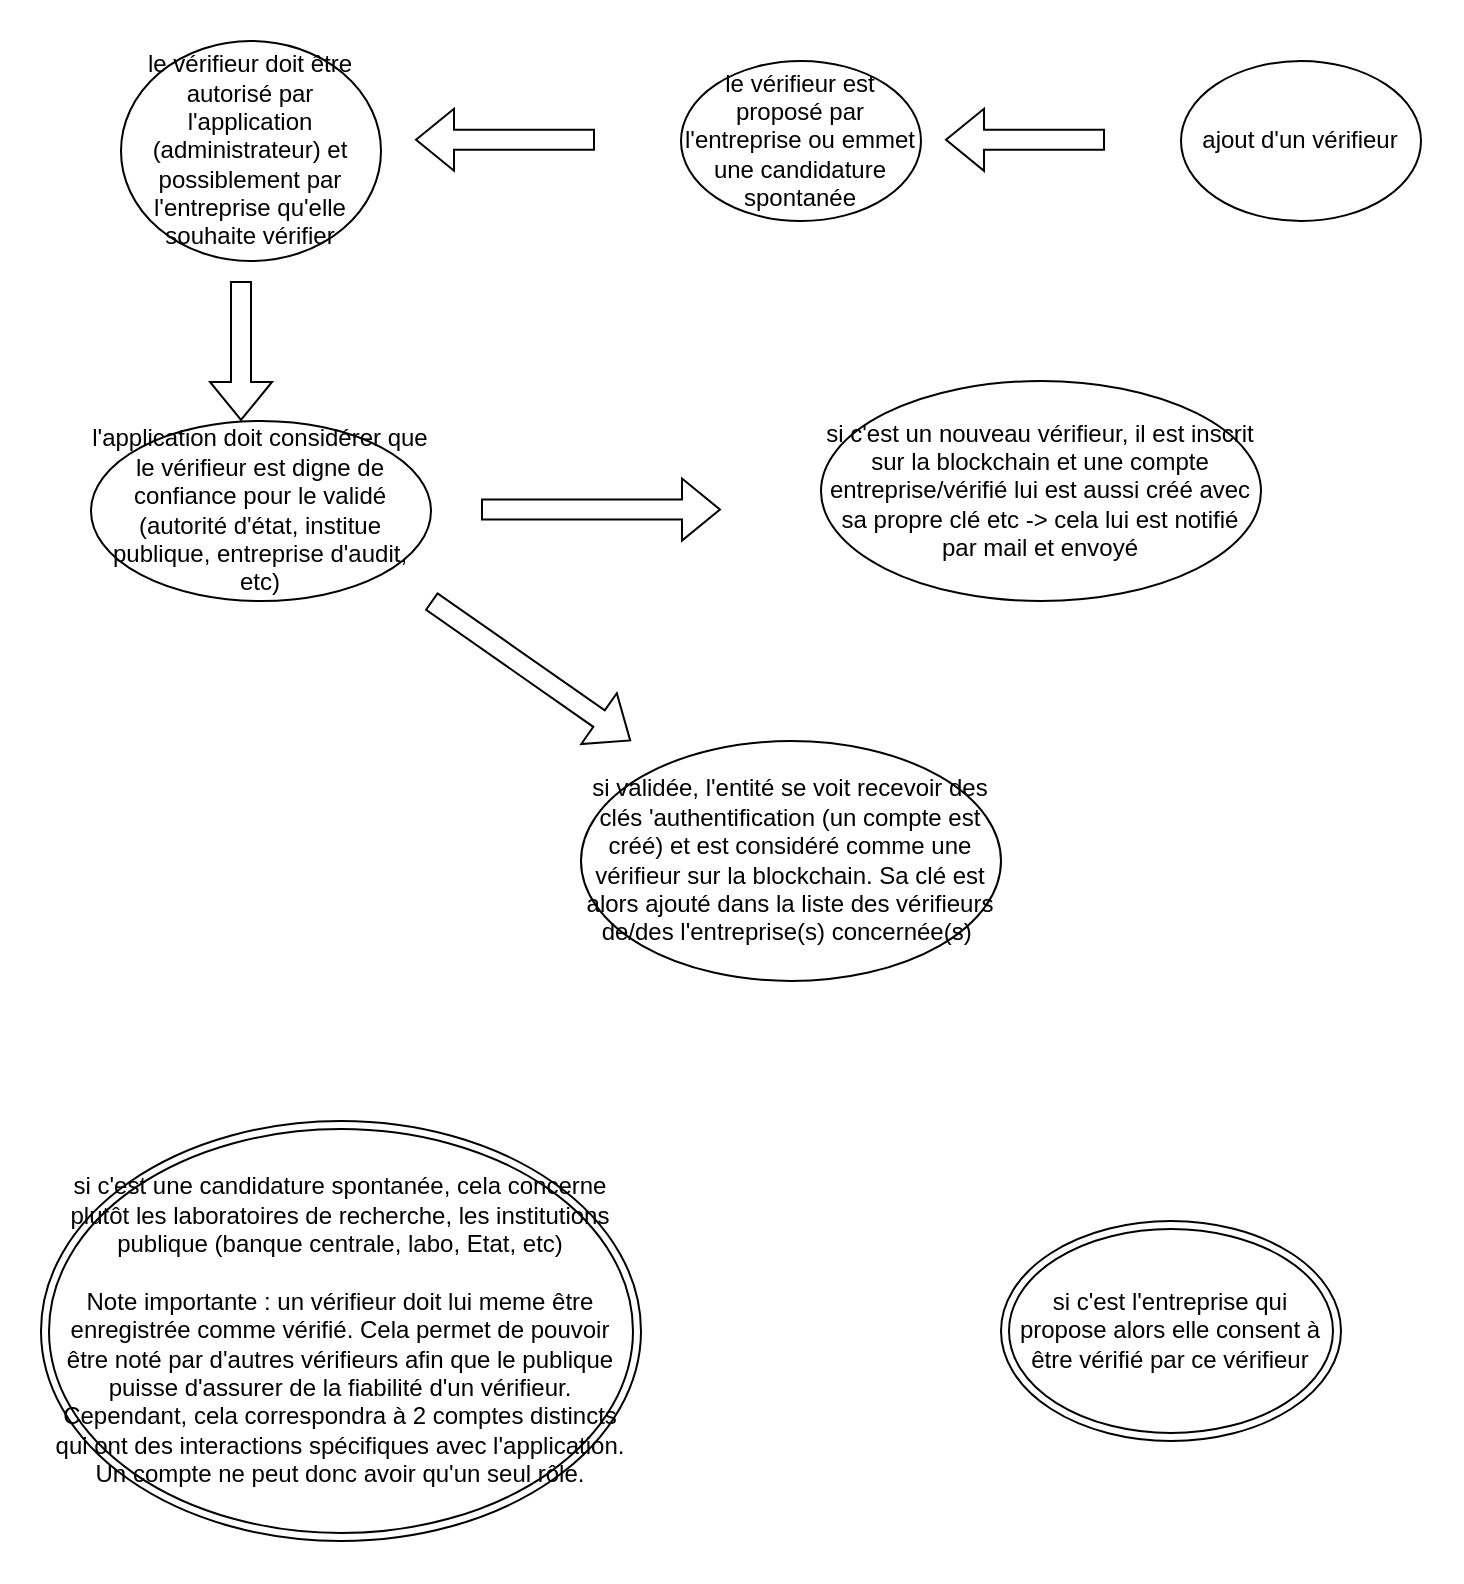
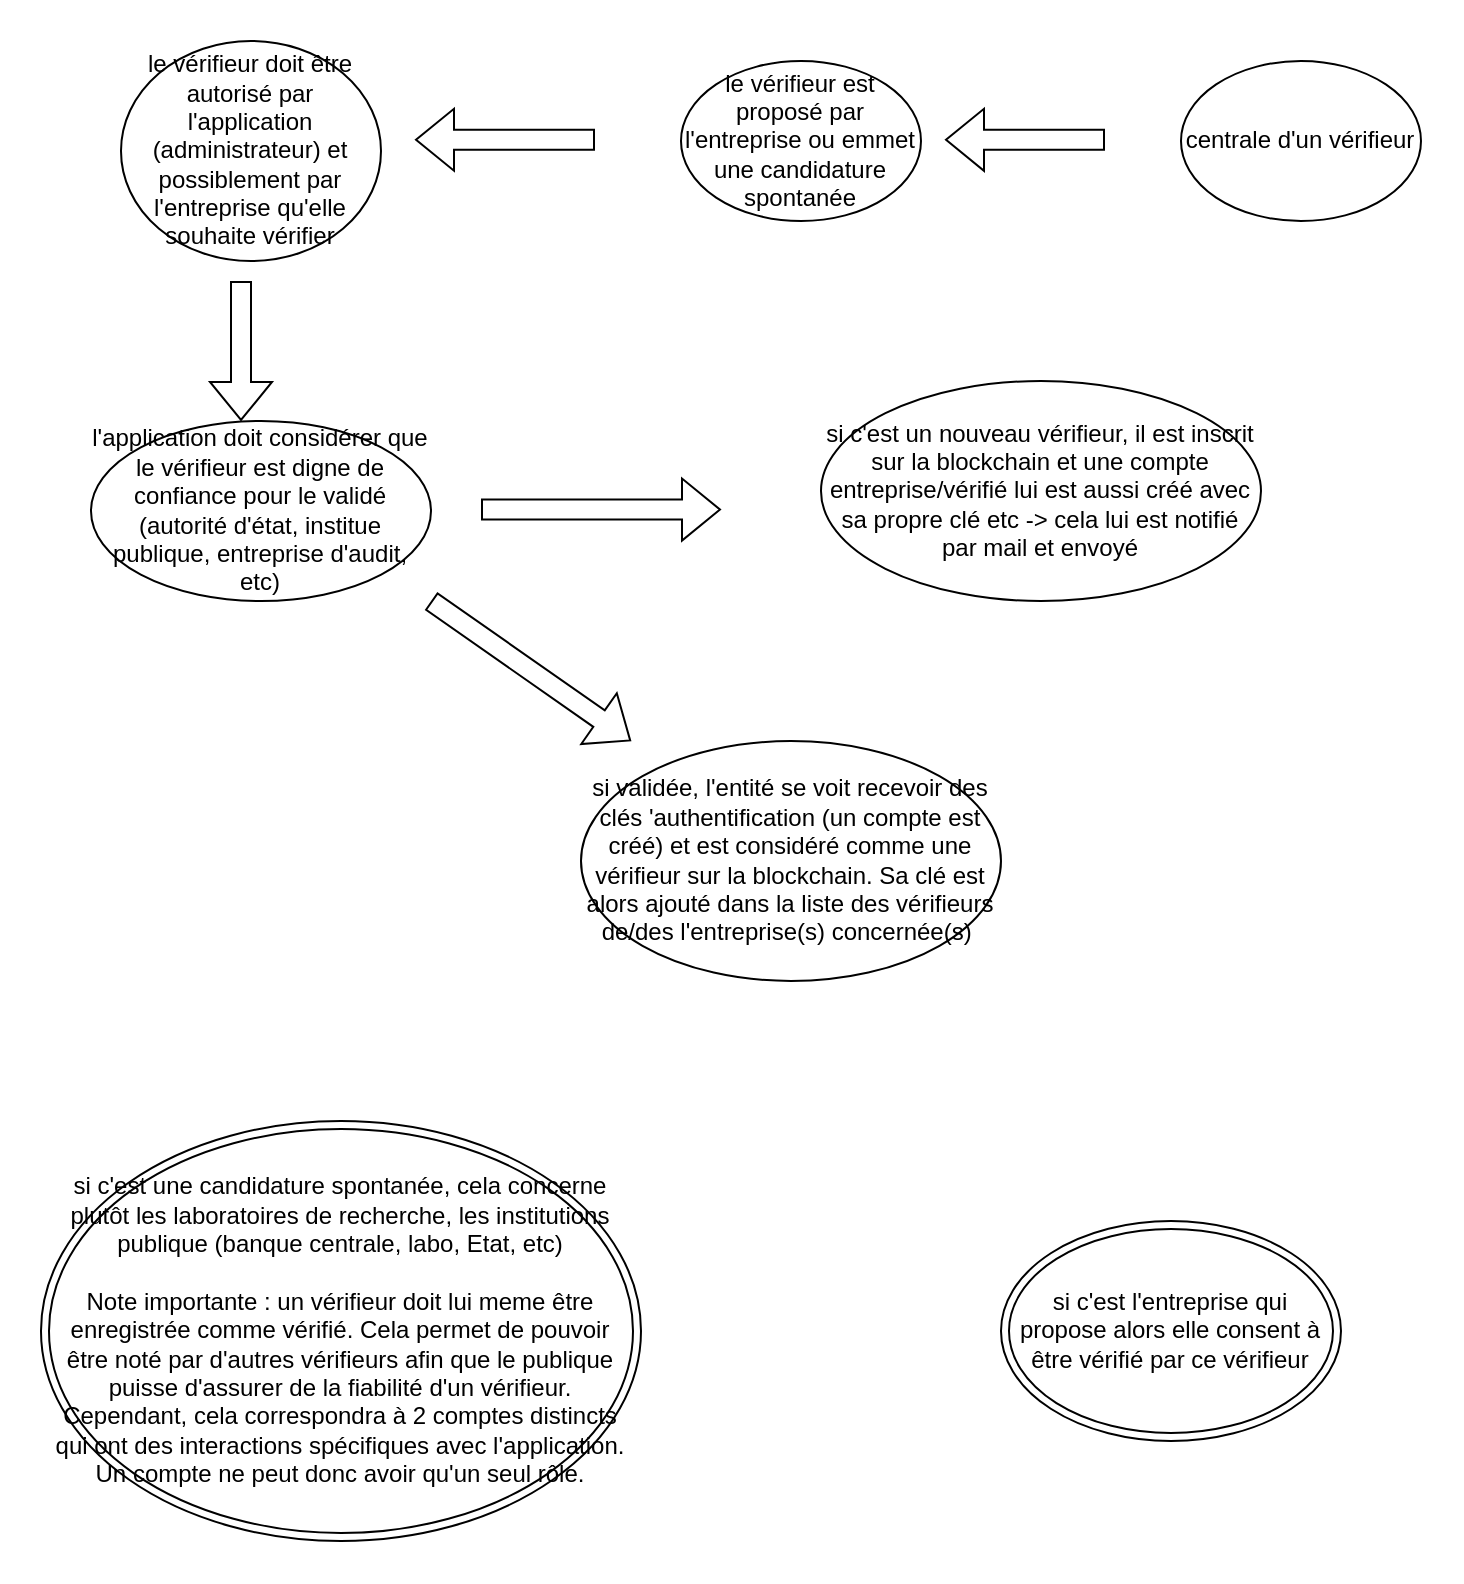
  <mxCell id="0" />
  <mxCell id="1" parent="0" />
  <mxCell id="2" value="le vérifieur doit être autorisé par l'application (administrateur) et possiblement par l'entreprise qu'elle souhaite vérifier" style="ellipse;whiteSpace=wrap;html=1;" parent="1" vertex="1"><mxGeometry x="60" width="130" height="110" as="geometry" y="20" /></mxCell>
- <mxCell id="3" value="ajout d'un vérifieur" style="ellipse;whiteSpace=wrap;html=1;" parent="1" vertex="1"><mxGeometry x="590" y="30" width="120" height="80" as="geometry" /></mxCell>
+ <mxCell id="3" value="centrale d'un vérifieur" style="ellipse;whiteSpace=wrap;html=1;" parent="1" vertex="1"><mxGeometry x="590" y="30" width="120" height="80" as="geometry" /></mxCell>
  <mxCell id="4" value="" style="shape=flexArrow;endArrow=classic;html=1;rounded=0;" parent="1" edge="1"><mxGeometry width="50" height="50" relative="1" as="geometry"><mxPoint x="297" y="69.37" as="sourcePoint" /><mxPoint x="207" y="69.37" as="targetPoint" /></mxGeometry></mxCell>
  <mxCell id="5" value="" style="shape=flexArrow;endArrow=classic;html=1;rounded=0;exitX=0;exitY=0.5;exitDx=0;exitDy=0;" parent="1" edge="1"><mxGeometry width="50" height="50" relative="1" as="geometry"><mxPoint x="120" y="140" as="sourcePoint" /><mxPoint x="120" y="210" as="targetPoint" /></mxGeometry></mxCell>
  <mxCell id="6" value="l'application doit considérer que le vérifieur est digne de confiance pour le validé (autorité d'état, institue publique, entreprise d'audit, etc)" style="ellipse;whiteSpace=wrap;html=1;" parent="1" vertex="1"><mxGeometry x="45" y="210" width="170" height="90" as="geometry" /></mxCell>
  <mxCell id="7" value="" style="shape=flexArrow;endArrow=classic;html=1;rounded=0;" parent="1" edge="1"><mxGeometry width="50" height="50" relative="1" as="geometry"><mxPoint x="215" y="300" as="sourcePoint" /><mxPoint x="315" y="370" as="targetPoint" /></mxGeometry></mxCell>
  <mxCell id="8" value="si validée, l'entité se voit recevoir des clés 'authentification (un compte est créé) et est considéré comme une vérifieur sur la blockchain. Sa clé est alors ajouté dans la liste des vérifieurs de/des l'entreprise(s) concernée(s)&amp;nbsp;" style="ellipse;whiteSpace=wrap;html=1;" parent="1" vertex="1"><mxGeometry x="290" y="370" width="210" height="120" as="geometry" /></mxCell>
  <mxCell id="9" value="le vérifieur est proposé par l'entreprise ou emmet une candidature spontanée" style="ellipse;whiteSpace=wrap;html=1;" vertex="1" parent="1"><mxGeometry x="340" y="30" width="120" height="80" as="geometry" /></mxCell>
  <mxCell id="10" value="si c'est l'entreprise qui propose alors elle consent à être vérifié par ce vérifieur" style="ellipse;shape=doubleEllipse;whiteSpace=wrap;html=1;" vertex="1" parent="1"><mxGeometry x="500" y="610" width="170" height="110" as="geometry" /></mxCell>
  <mxCell id="11" value="si c'est une candidature spontanée, cela concerne plutôt les laboratoires de recherche, les institutions publique (banque centrale, labo, Etat, etc)&lt;div&gt;&lt;br&gt;&lt;/div&gt;&lt;div&gt;Note importante : un vérifieur doit lui meme être enregistrée comme vérifié. Cela permet de pouvoir être noté par d'autres vérifieurs afin que le publique puisse d'assurer de la fiabilité d'un vérifieur. Cependant, cela correspondra à 2 comptes distincts qui ont des interactions spécifiques avec l'application. Un compte ne peut donc avoir qu'un seul rôle.&lt;/div&gt;" style="ellipse;shape=doubleEllipse;whiteSpace=wrap;html=1;" vertex="1" parent="1"><mxGeometry x="20" y="560" width="300" height="210" as="geometry" /></mxCell>
  <mxCell id="12" value="" style="shape=flexArrow;endArrow=classic;html=1;rounded=0;" edge="1" parent="1"><mxGeometry width="50" height="50" relative="1" as="geometry"><mxPoint x="240" y="254.29" as="sourcePoint" /><mxPoint x="360" y="254.29" as="targetPoint" /></mxGeometry></mxCell>
  <mxCell id="13" value="si c'est un nouveau vérifieur, il est inscrit sur la blockchain et une compte entreprise/vérifié lui est aussi créé avec sa propre clé etc -&amp;gt; cela lui est notifié par mail et envoyé" style="ellipse;whiteSpace=wrap;html=1;" vertex="1" parent="1"><mxGeometry x="410" y="190" width="220" height="110" as="geometry" /></mxCell>
  <mxCell id="14" value="" style="shape=flexArrow;endArrow=classic;html=1;rounded=0;" edge="1" parent="1"><mxGeometry width="50" height="50" relative="1" as="geometry"><mxPoint x="552" y="69.41" as="sourcePoint" /><mxPoint x="472" y="69.41" as="targetPoint" /></mxGeometry></mxCell>
